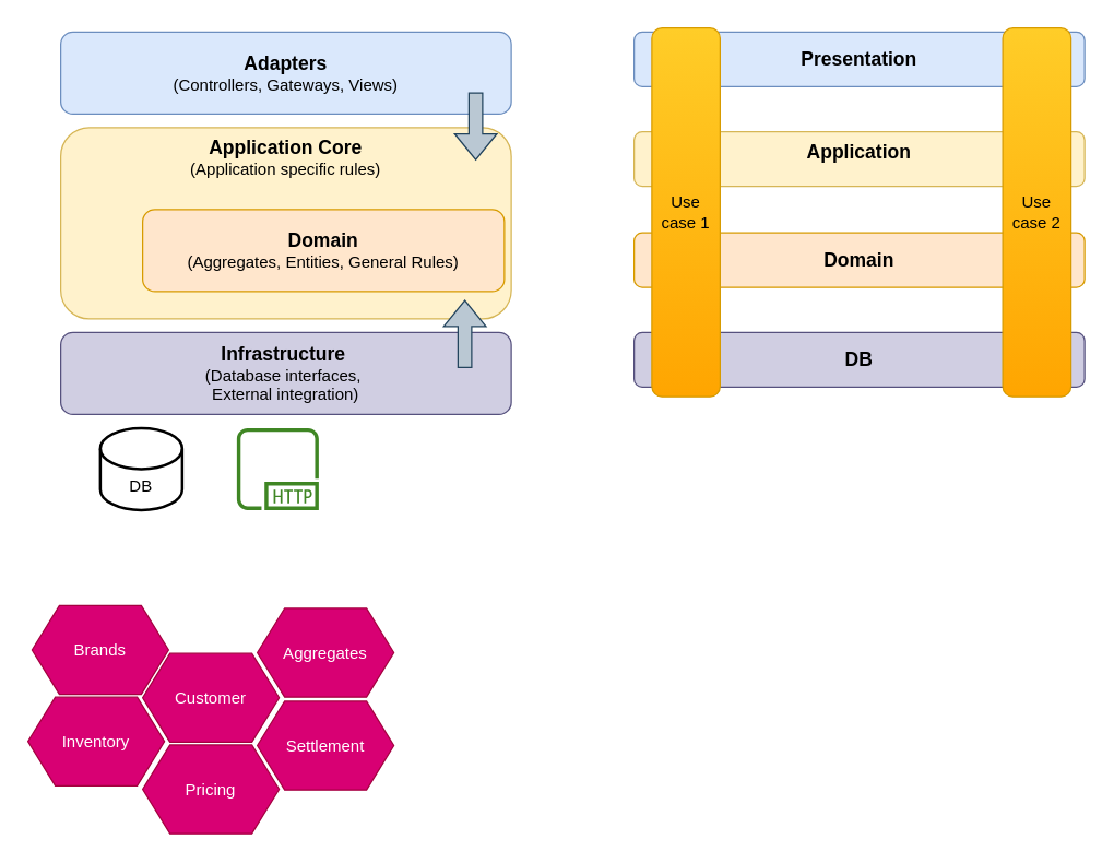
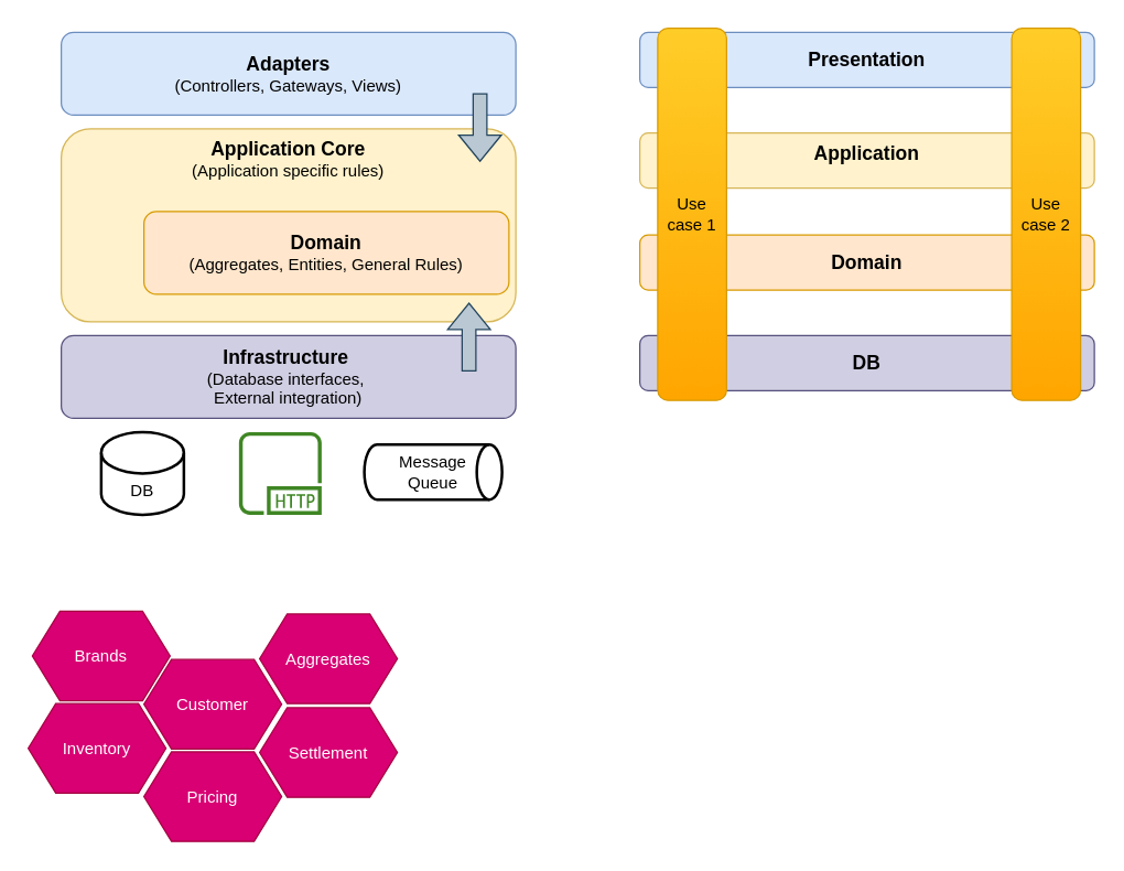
  <mxCell id="0" />
  <mxCell id="1" parent="0" />
  <mxCell id="2" value="&lt;b&gt;&lt;font style=&quot;font-size: 14px;&quot;&gt;Infrastructure&lt;/font&gt;&lt;/b&gt;&amp;nbsp;&lt;br&gt;(Database interfaces,&amp;nbsp;&lt;br&gt;External integration)" style="rounded=1;whiteSpace=wrap;html=1;fillColor=#d0cee2;strokeColor=#56517e;" vertex="1" parent="1"><mxGeometry x="44" y="243" width="330" height="60" as="geometry" /></mxCell>
  <mxCell id="3" value="&lt;b style=&quot;font-size: 14px;&quot;&gt;Application Core&lt;/b&gt;&lt;br&gt;&lt;font style=&quot;font-size: 12px;&quot;&gt;(Application specific rules)&lt;/font&gt;" style="rounded=1;whiteSpace=wrap;html=1;verticalAlign=top;fillColor=#fff2cc;strokeColor=#d6b656;" vertex="1" parent="1"><mxGeometry x="44" y="93" width="330" height="140" as="geometry" /></mxCell>
  <mxCell id="4" value="&lt;b&gt;&lt;font style=&quot;font-size: 14px;&quot;&gt;Domain&lt;/font&gt;&lt;/b&gt;&lt;br&gt;(Aggregates, Entities, General Rules)" style="rounded=1;whiteSpace=wrap;html=1;fillColor=#ffe6cc;strokeColor=#d79b00;" vertex="1" parent="1"><mxGeometry x="104" y="153" width="265" height="60" as="geometry" /></mxCell>
  <mxCell id="5" value="&lt;span style=&quot;font-size: 14px;&quot;&gt;&lt;b&gt;Adapters&lt;/b&gt;&lt;/span&gt;&lt;br&gt;(Controllers, Gateways, Views)" style="rounded=1;whiteSpace=wrap;html=1;fillColor=#dae8fc;strokeColor=#6c8ebf;" vertex="1" parent="1"><mxGeometry x="44" y="23" width="330" height="60" as="geometry" /></mxCell>
  <mxCell id="6" value="" style="shape=flexArrow;endArrow=classic;html=1;rounded=0;fillColor=#bac8d3;strokeColor=#23445d;" edge="1" parent="1"><mxGeometry width="50" height="50" relative="1" as="geometry"><mxPoint x="348" y="67" as="sourcePoint" /><mxPoint x="348" y="117" as="targetPoint" /></mxGeometry></mxCell>
  <mxCell id="7" value="" style="shape=flexArrow;endArrow=classic;html=1;rounded=0;fillColor=#bac8d3;strokeColor=#23445d;" edge="1" parent="1"><mxGeometry width="50" height="50" relative="1" as="geometry"><mxPoint x="340" y="269" as="sourcePoint" /><mxPoint x="340" y="219" as="targetPoint" /></mxGeometry></mxCell>
  <mxCell id="8" value="DB" style="shape=cylinder3;whiteSpace=wrap;html=1;boundedLbl=1;backgroundOutline=1;size=15;strokeWidth=2;" vertex="1" parent="1"><mxGeometry x="73" y="313" width="60" height="60" as="geometry" /></mxCell>
  <mxCell id="9" value="" style="sketch=0;outlineConnect=0;fontColor=#232F3E;gradientColor=none;fillColor=#3F8624;strokeColor=none;dashed=0;verticalLabelPosition=bottom;verticalAlign=top;align=center;html=1;fontSize=12;fontStyle=0;aspect=fixed;pointerEvents=1;shape=mxgraph.aws4.http_protocol;" vertex="1" parent="1"><mxGeometry x="173" y="313" width="60" height="60" as="geometry" /></mxCell>
+ <mxCell id="10" value="Message &lt;br&gt;Queue" style="strokeWidth=2;html=1;shape=mxgraph.flowchart.direct_data;whiteSpace=wrap;" vertex="1" parent="1"><mxGeometry x="264" y="322" width="100" height="40" as="geometry" /></mxCell>
  <mxCell id="11" value="&lt;span style=&quot;font-size: 14px;&quot;&gt;&lt;b&gt;DB&lt;/b&gt;&lt;/span&gt;" style="rounded=1;whiteSpace=wrap;html=1;fillColor=#d0cee2;strokeColor=#56517e;" vertex="1" parent="1"><mxGeometry x="464" y="243" width="330" height="40" as="geometry" /></mxCell>
  <mxCell id="12" value="&lt;span style=&quot;font-size: 14px;&quot;&gt;&lt;b&gt;Application&lt;/b&gt;&lt;/span&gt;" style="rounded=1;whiteSpace=wrap;html=1;verticalAlign=top;fillColor=#fff2cc;strokeColor=#d6b656;" vertex="1" parent="1"><mxGeometry x="464" y="96" width="330" height="40" as="geometry" /></mxCell>
  <mxCell id="13" value="&lt;b&gt;&lt;font style=&quot;font-size: 14px;&quot;&gt;Domain&lt;/font&gt;&lt;/b&gt;" style="rounded=1;whiteSpace=wrap;html=1;fillColor=#ffe6cc;strokeColor=#d79b00;" vertex="1" parent="1"><mxGeometry x="464" y="170" width="330" height="40" as="geometry" /></mxCell>
  <mxCell id="14" value="&lt;span style=&quot;font-size: 14px;&quot;&gt;&lt;b&gt;Presentation&lt;/b&gt;&lt;/span&gt;" style="rounded=1;whiteSpace=wrap;html=1;fillColor=#dae8fc;strokeColor=#6c8ebf;" vertex="1" parent="1"><mxGeometry x="464" y="23" width="330" height="40" as="geometry" /></mxCell>
  <mxCell id="15" value="Use case 1" style="rounded=1;whiteSpace=wrap;html=1;fillColor=#ffcd28;gradientColor=#ffa500;strokeColor=#d79b00;" vertex="1" parent="1"><mxGeometry x="477" y="20" width="50" height="270" as="geometry" /></mxCell>
  <mxCell id="16" value="Use case 2" style="rounded=1;whiteSpace=wrap;html=1;fillColor=#ffcd28;gradientColor=#ffa500;strokeColor=#d79b00;" vertex="1" parent="1"><mxGeometry x="734" y="20" width="50" height="270" as="geometry" /></mxCell>
  <mxCell id="17" value="Customer" style="shape=hexagon;perimeter=hexagonPerimeter2;whiteSpace=wrap;html=1;fixedSize=1;fillColor=#d80073;strokeColor=#A50040;fontColor=#ffffff;" vertex="1" parent="1"><mxGeometry x="104" y="478" width="100" height="65" as="geometry" /></mxCell>
  <mxCell id="18" value="Aggregates" style="shape=hexagon;perimeter=hexagonPerimeter2;whiteSpace=wrap;html=1;fixedSize=1;fillColor=#d80073;strokeColor=#A50040;fontColor=#ffffff;" vertex="1" parent="1"><mxGeometry x="188" y="445" width="100" height="65" as="geometry" /></mxCell>
  <mxCell id="19" value="Inventory" style="shape=hexagon;perimeter=hexagonPerimeter2;whiteSpace=wrap;html=1;fixedSize=1;fillColor=#d80073;strokeColor=#A50040;fontColor=#ffffff;" vertex="1" parent="1"><mxGeometry x="20" y="510" width="100" height="65" as="geometry" /></mxCell>
  <mxCell id="20" value="Pricing" style="shape=hexagon;perimeter=hexagonPerimeter2;whiteSpace=wrap;html=1;fixedSize=1;fillColor=#d80073;strokeColor=#A50040;fontColor=#ffffff;" vertex="1" parent="1"><mxGeometry x="104" y="545" width="100" height="65" as="geometry" /></mxCell>
  <mxCell id="21" value="Settlement" style="shape=hexagon;perimeter=hexagonPerimeter2;whiteSpace=wrap;html=1;fixedSize=1;fillColor=#d80073;strokeColor=#A50040;fontColor=#ffffff;" vertex="1" parent="1"><mxGeometry x="188" y="513" width="100" height="65" as="geometry" /></mxCell>
  <mxCell id="22" value="Brands" style="shape=hexagon;perimeter=hexagonPerimeter2;whiteSpace=wrap;html=1;fixedSize=1;fillColor=#d80073;strokeColor=#A50040;fontColor=#ffffff;" vertex="1" parent="1"><mxGeometry x="23" y="443" width="100" height="65" as="geometry" /></mxCell>
